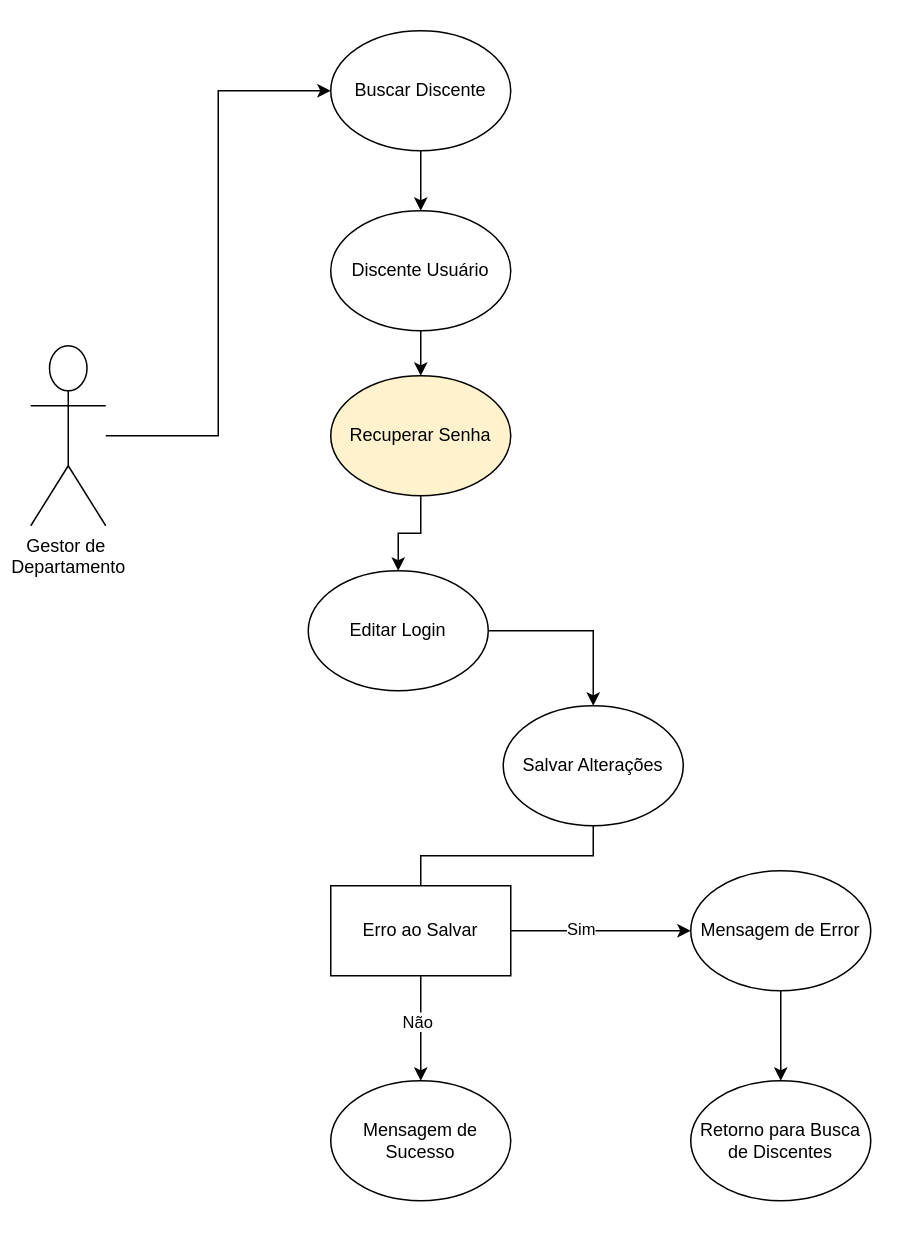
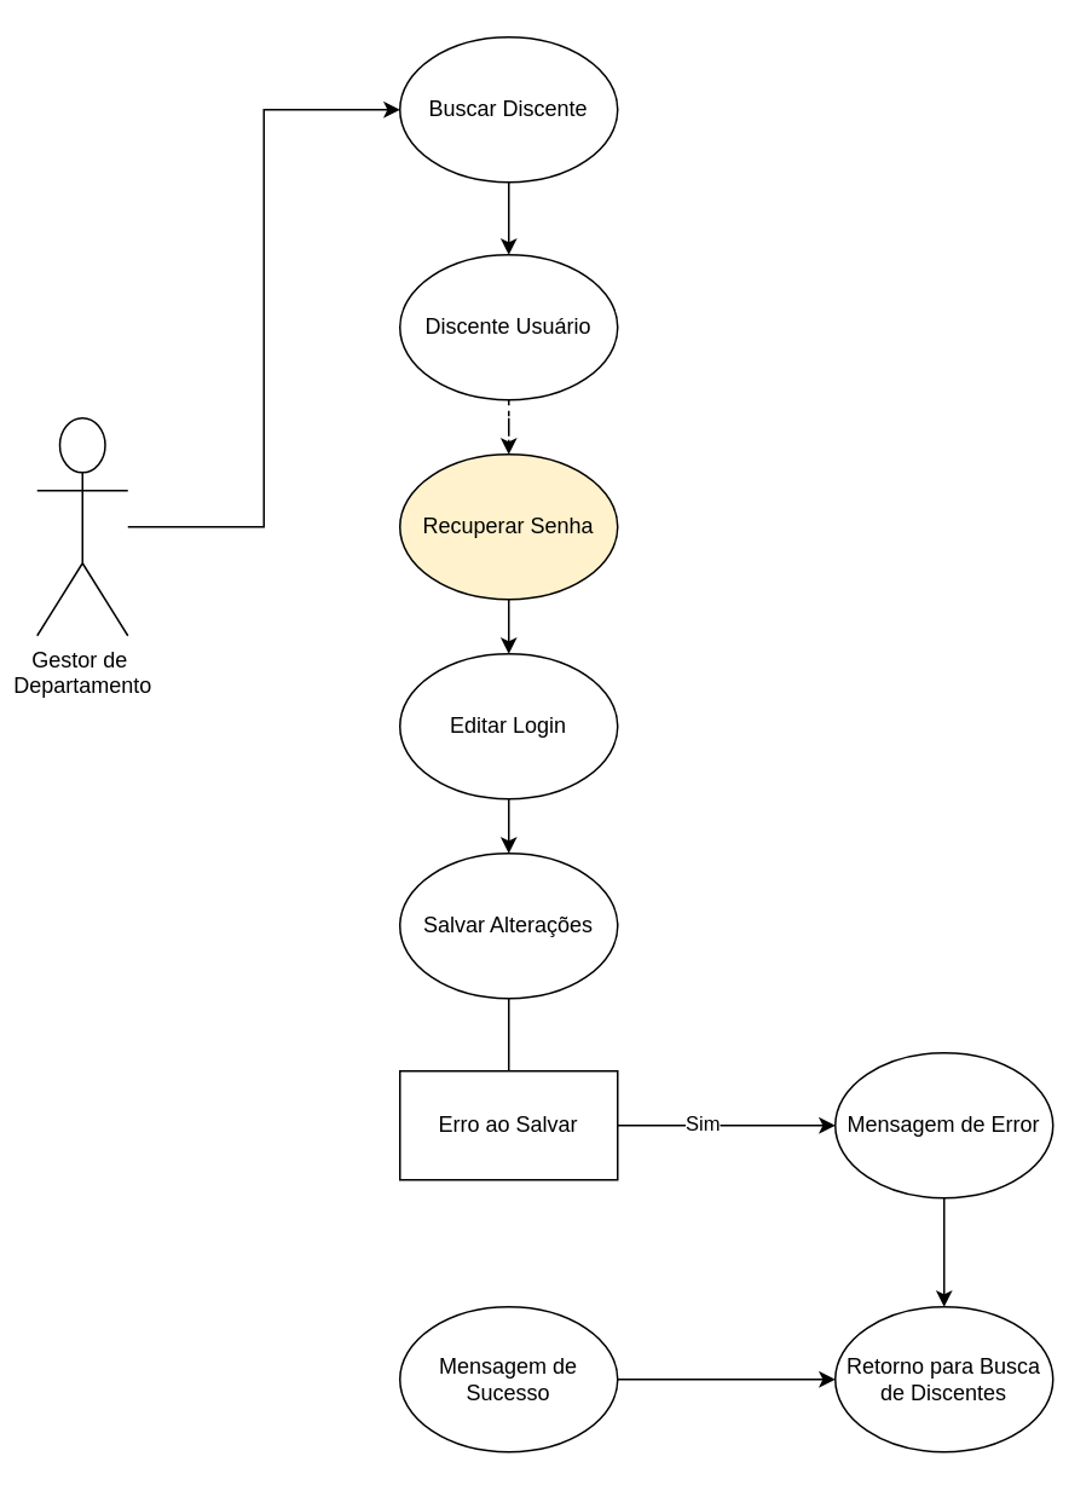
  <mxCell id="0" />
  <mxCell id="1" parent="0" />
  <mxCell id="2" style="edgeStyle=orthogonalEdgeStyle;rounded=0;orthogonalLoop=1;jettySize=auto;html=1;entryX=0;entryY=0.5;entryDx=0;entryDy=0;" edge="1" parent="1" source="3" target="5"><mxGeometry relative="1" as="geometry" /></mxCell>
  <mxCell id="3" value="Gestor de&amp;nbsp;&lt;div&gt;Departamento&lt;/div&gt;" style="shape=umlActor;verticalLabelPosition=bottom;verticalAlign=top;html=1;outlineConnect=0;" vertex="1" parent="1"><mxGeometry x="20" y="230" width="50" height="120" as="geometry" /></mxCell>
  <mxCell id="4" style="edgeStyle=orthogonalEdgeStyle;rounded=0;orthogonalLoop=1;jettySize=auto;html=1;entryX=0.5;entryY=0;entryDx=0;entryDy=0;" edge="1" parent="1" source="5" target="7"><mxGeometry relative="1" as="geometry" /></mxCell>
  <mxCell id="5" value="Buscar Discente" style="ellipse;whiteSpace=wrap;html=1;" vertex="1" parent="1"><mxGeometry x="220" y="20" width="120" height="80" as="geometry" /></mxCell>
- <mxCell id="6" style="edgeStyle=orthogonalEdgeStyle;rounded=0;orthogonalLoop=1;jettySize=auto;html=1;entryX=0.5;entryY=0;entryDx=0;entryDy=0;" edge="1" parent="1" source="7" target="9"><mxGeometry relative="1" as="geometry" /></mxCell>
+ <mxCell id="6" style="edgeStyle=orthogonalEdgeStyle;rounded=0;orthogonalLoop=1;jettySize=auto;html=1;entryX=0.5;entryY=0;entryDx=0;entryDy=0;dashed=1;" edge="1" parent="1" source="7" target="9"><mxGeometry relative="1" as="geometry" /></mxCell>
  <mxCell id="7" value="Discente Usuário" style="ellipse;whiteSpace=wrap;html=1;" vertex="1" parent="1"><mxGeometry x="220" y="140" width="120" height="80" as="geometry" /></mxCell>
  <mxCell id="8" style="edgeStyle=orthogonalEdgeStyle;rounded=0;orthogonalLoop=1;jettySize=auto;html=1;entryX=0.5;entryY=0;entryDx=0;entryDy=0;" edge="1" parent="1" source="9" target="11"><mxGeometry relative="1" as="geometry" /></mxCell>
  <mxCell id="9" value="Recuperar Senha" style="ellipse;whiteSpace=wrap;html=1;fillColor=#fff2cc;" vertex="1" parent="1"><mxGeometry x="220" y="250" width="120" height="80" as="geometry" /></mxCell>
  <mxCell id="10" style="edgeStyle=orthogonalEdgeStyle;rounded=0;orthogonalLoop=1;jettySize=auto;html=1;entryX=0.5;entryY=0;entryDx=0;entryDy=0;" edge="1" parent="1" source="11" target="13"><mxGeometry relative="1" as="geometry" /></mxCell>
- <mxCell id="11" value="Editar Login" style="ellipse;whiteSpace=wrap;html=1;" vertex="1" parent="1"><mxGeometry x="205" y="380" width="120" height="80" as="geometry" /></mxCell>
+ <mxCell id="11" value="Editar Login" style="ellipse;whiteSpace=wrap;html=1;" vertex="1" parent="1"><mxGeometry x="220" y="360" width="120" height="80" as="geometry" /></mxCell>
  <mxCell id="12" value="" style="edgeStyle=orthogonalEdgeStyle;rounded=0;orthogonalLoop=1;jettySize=auto;html=1;endArrow=none;" edge="1" parent="1" source="13" target="18"><mxGeometry relative="1" as="geometry" /></mxCell>
- <mxCell id="13" value="Salvar Alterações" style="ellipse;whiteSpace=wrap;html=1;" vertex="1" parent="1"><mxGeometry x="335" y="470" width="120" height="80" as="geometry" /></mxCell>
+ <mxCell id="13" value="Salvar Alterações" style="ellipse;whiteSpace=wrap;html=1;" vertex="1" parent="1"><mxGeometry x="220" y="470" width="120" height="80" as="geometry" /></mxCell>
  <mxCell id="14" style="edgeStyle=orthogonalEdgeStyle;rounded=0;orthogonalLoop=1;jettySize=auto;html=1;entryX=0;entryY=0.5;entryDx=0;entryDy=0;" edge="1" parent="1" source="18" target="20"><mxGeometry relative="1" as="geometry" /></mxCell>
  <mxCell id="15" value="Sim" style="edgeLabel;html=1;align=center;verticalAlign=middle;resizable=0;points=[];" vertex="1" connectable="0" parent="14"><mxGeometry x="-0.238" y="2" relative="1" as="geometry"><mxPoint as="offset" /></mxGeometry></mxCell>
- <mxCell id="16" style="edgeStyle=orthogonalEdgeStyle;rounded=0;orthogonalLoop=1;jettySize=auto;html=1;exitX=0.5;exitY=1;exitDx=0;exitDy=0;entryX=0.5;entryY=0;entryDx=0;entryDy=0;" edge="1" parent="1" source="18" target="22"><mxGeometry relative="1" as="geometry" /></mxCell>
- <mxCell id="17" value="Não" style="edgeLabel;html=1;align=center;verticalAlign=middle;resizable=0;points=[];" vertex="1" connectable="0" parent="16"><mxGeometry x="-0.116" y="-3" relative="1" as="geometry"><mxPoint y="-1" as="offset" /></mxGeometry></mxCell>
  <mxCell id="18" value="Erro ao Salvar" style="whiteSpace=wrap;html=1;" vertex="1" parent="1"><mxGeometry x="220" y="590" width="120" height="60" as="geometry" /></mxCell>
  <mxCell id="19" style="edgeStyle=orthogonalEdgeStyle;rounded=0;orthogonalLoop=1;jettySize=auto;html=1;entryX=0.5;entryY=0;entryDx=0;entryDy=0;" edge="1" parent="1" source="20" target="23"><mxGeometry relative="1" as="geometry" /></mxCell>
  <mxCell id="20" value="Mensagem de Error" style="ellipse;whiteSpace=wrap;html=1;" vertex="1" parent="1"><mxGeometry x="460" y="580" width="120" height="80" as="geometry" /></mxCell>
+ <mxCell id="21" style="edgeStyle=orthogonalEdgeStyle;rounded=0;orthogonalLoop=1;jettySize=auto;html=1;entryX=0;entryY=0.5;entryDx=0;entryDy=0;" edge="1" parent="1" source="22" target="23"><mxGeometry relative="1" as="geometry" /></mxCell>
  <mxCell id="22" value="Mensagem de Sucesso" style="ellipse;whiteSpace=wrap;html=1;" vertex="1" parent="1"><mxGeometry x="220" y="720" width="120" height="80" as="geometry" /></mxCell>
  <mxCell id="23" value="Retorno para Busca de Discentes" style="ellipse;whiteSpace=wrap;html=1;" vertex="1" parent="1"><mxGeometry x="460" y="720" width="120" height="80" as="geometry" /></mxCell>
